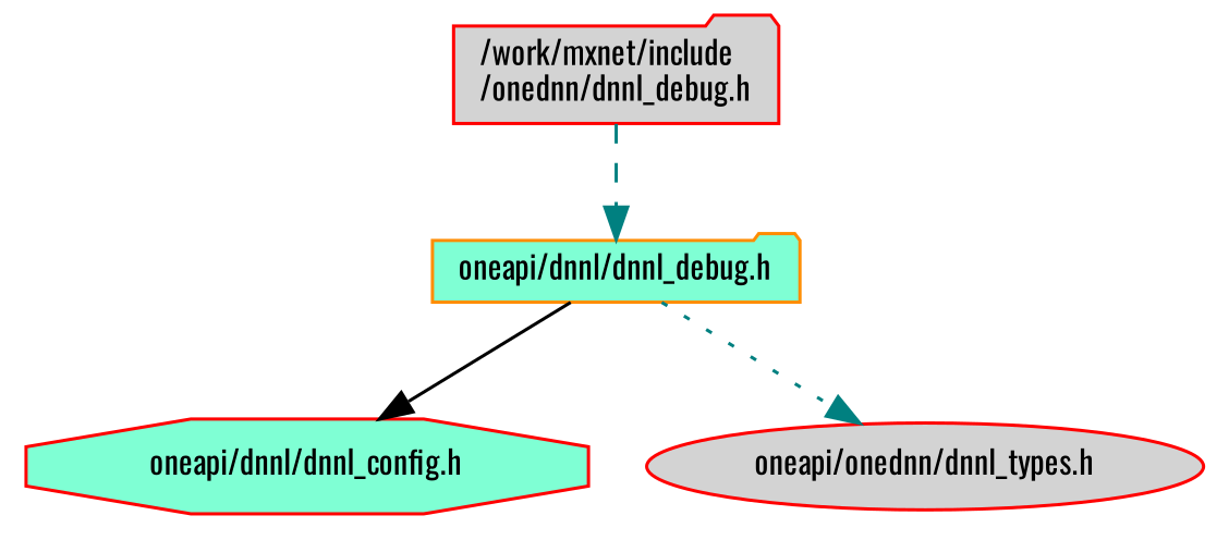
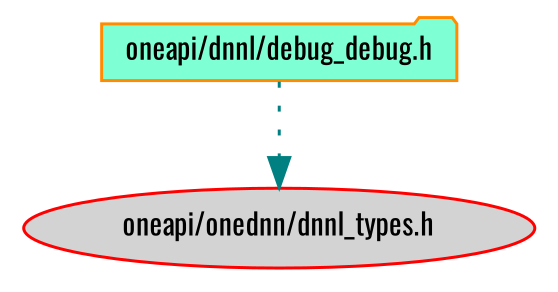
  digraph {
    fontname=Oswald
    node [color=red fillcolor=lightgrey fontname=Oswald fontsize=10 shape=folder style=filled]
    edge [color=teal fontname=Oswald fontsize=10 labelfontname=Helvetica labelfontsize=10]
-   n1 [fontcolor=black height=0.2 label="/work/mxnet/include\l/onednn/dnnl_debug.h" width=0.4]
-   n2 [color=darkorange fillcolor=aquamarine height=0.2 label="oneapi/dnnl/dnnl_debug.h" width=0.4]
-   n3 [fillcolor=aquamarine height=0.2 label="oneapi/dnnl/dnnl_config.h" shape=octagon width=0.4]
+   n2 [color=darkorange fillcolor=aquamarine height=0.2 label="oneapi/dnnl/debug_debug.h" width=0.4]
    n4 [height=0.2 label="oneapi/onednn/dnnl_types.h" shape=ellipse width=0.4]
-   n1 -> n2 [style=dashed]
-   n2 -> n3 [color=black style=solid]
    n2 -> n4 [style=dotted]
  }
